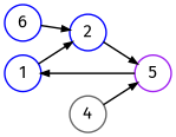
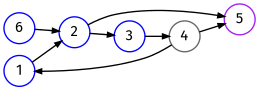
  digraph {
    fontname="Fira Sans"
    rankdir=LR
    node [color=blue fillcolor=white fontname="Fira Sans" fontsize=22.00 shape=circle style="bold,filled"]
    edge [fontname="Fira Sans" style=bold]
    1
    2
+   3
    5 [color=purple]
    4 [color=gray40]
    6
    1 -> 2
+   2 -> 3
    2 -> 5
-   5 -> 1
+   3 -> 4
+   4 -> 1
    4 -> 5
    6 -> 2
  }
